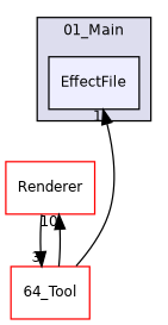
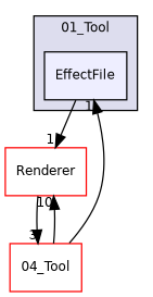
  digraph {
    compound=true
    node [fillcolor=white fontname=Helvetica fontsize=10 shape=box style=filled color=red]
    edge [headlabel=1 labeldistance=1.5 labelfontname=Helvetica labelfontsize=10]
    n1 [fillcolor="#eeeeff" label=EffectFile pencolor=black color=""]
    n2 [label=Renderer]
-   n3 [label="64_Tool"]
+   n3 [label="04_Tool"]
    subgraph cluster_1 {
      bgcolor="#ddddee"
      fontname=Helvetica
      fontsize=10
-     label="01_Main"
+     label="01_Tool"
      pencolor=black
      n1
    }
+   n1 -> n2
    n2 -> n3 [headlabel=3]
    n3 -> n1
    n3 -> n2 [headlabel=10]
  }
